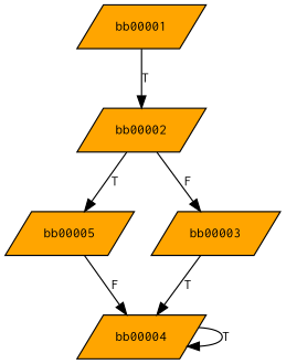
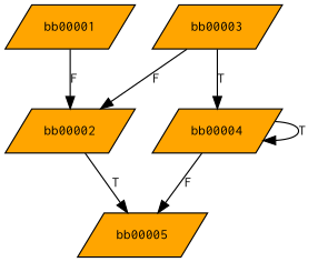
  digraph {
    nodesep=0.175
    rankdir=TB
    node [argix=-1 dataspec=na fillcolor=orange fontname=Courier fontsize=12 ntype="node" shape=parallelogram style=filled]
    edge [argix=-1 dataspec=u1 etype=F fontname=Courier fontsize=12 order=0]
    n1 [label=bb00001]
    n2 [label=bb00002]
    n3 [label=bb00005]
    n4 [label=bb00003]
    n5 [label=bb00004]
-   n1 -> n2 [label=T]
+   n1 -> n2 [label=F]
    n2 -> n3 [etype=T label=T]
-   n2 -> n4 [label=F]
+   n4 -> n2 [label=F]
    n4 -> n5 [etype=U label=T]
-   n3 -> n5 [label=F]
+   n5 -> n3 [label=F]
    n5 -> n5 [etype=T label=T]
  }
